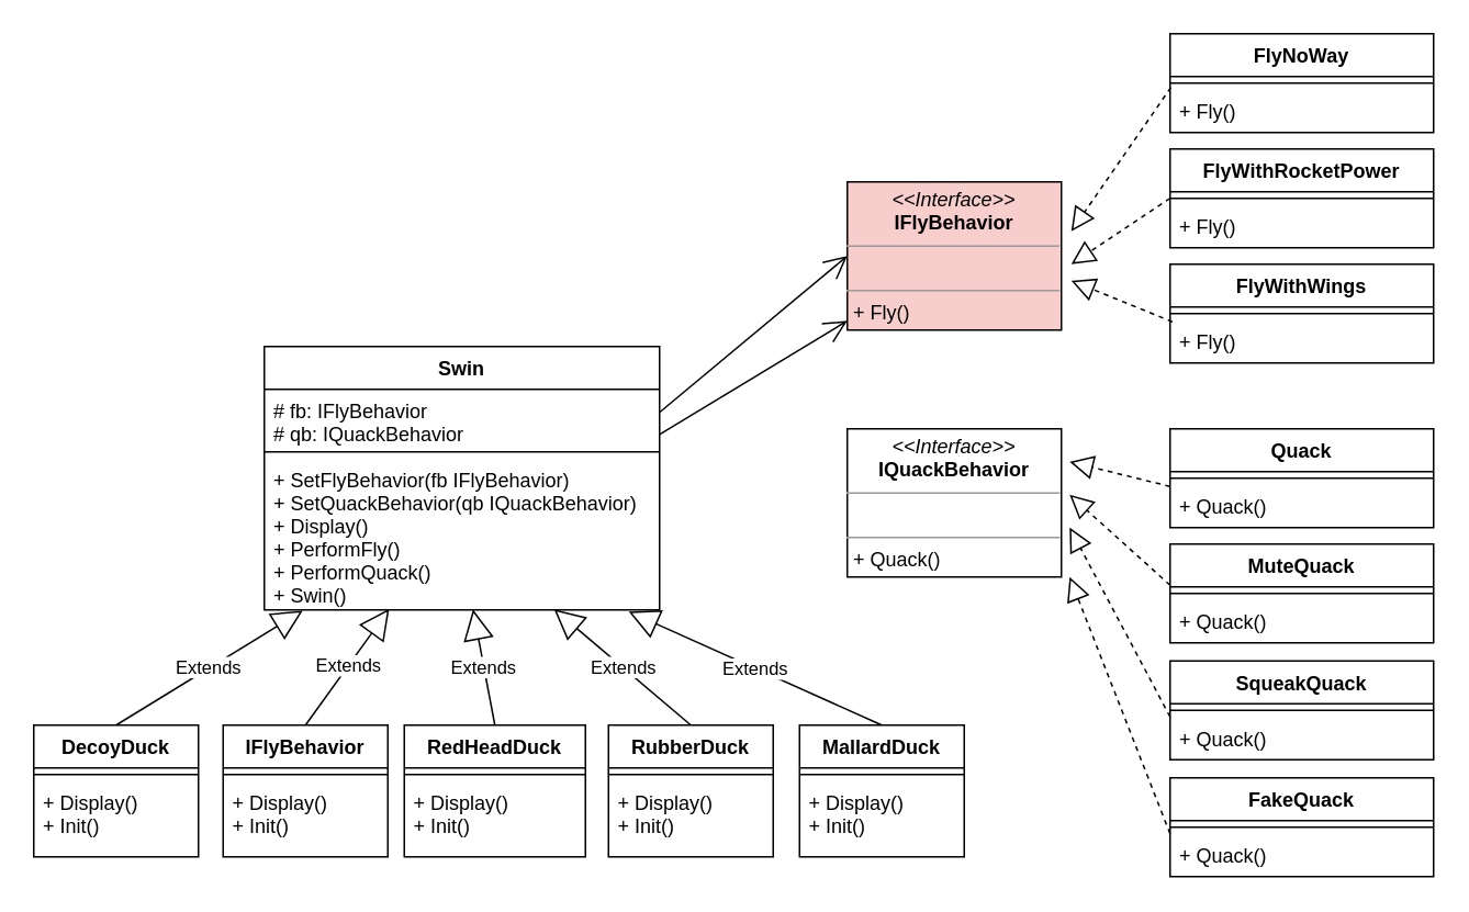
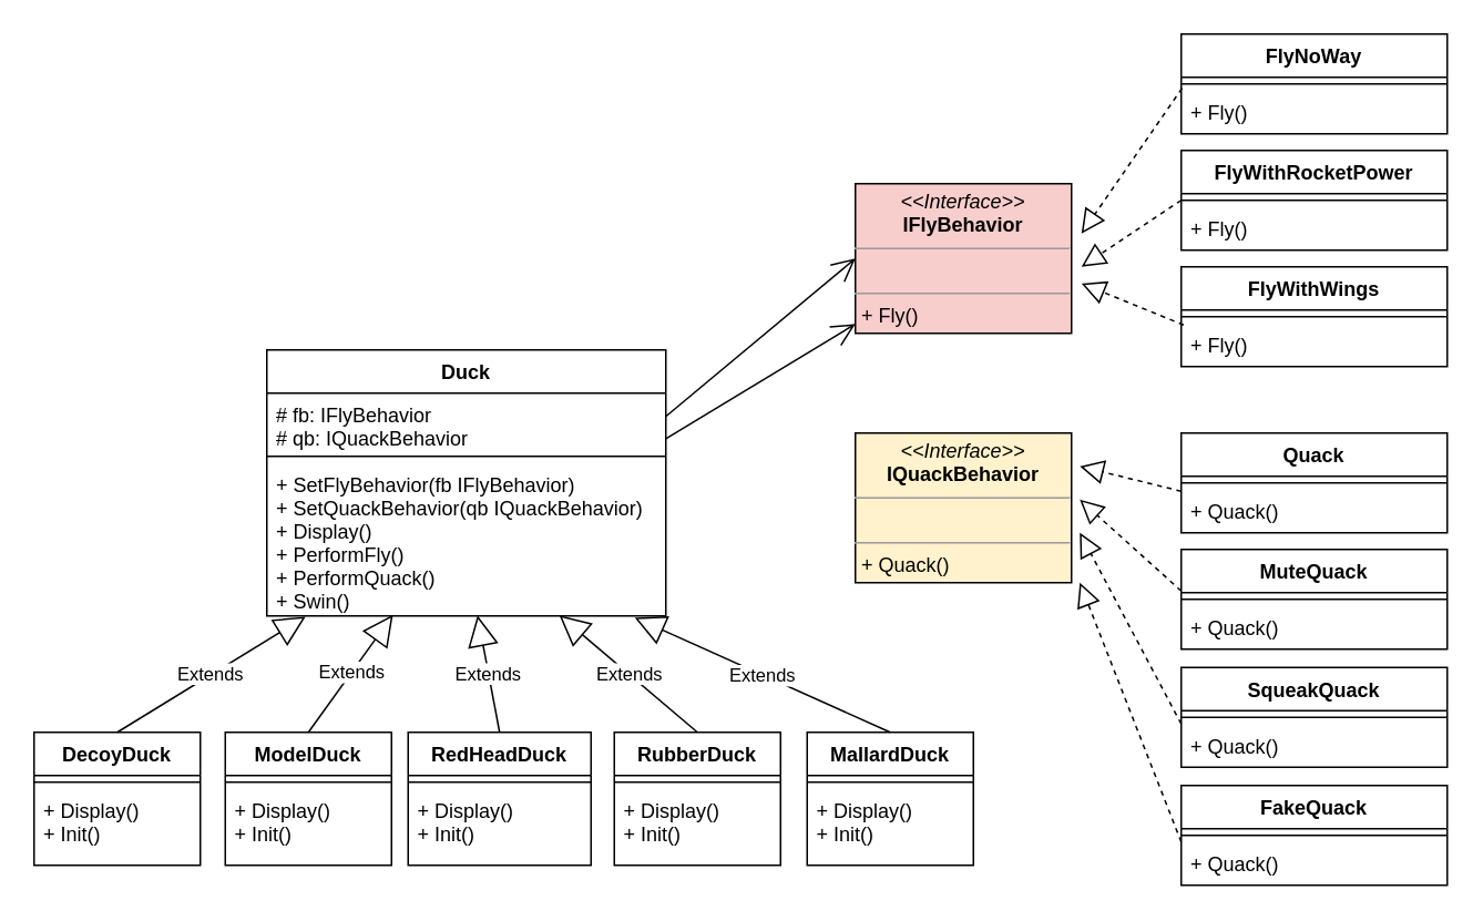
  <mxCell id="0" />
  <mxCell id="1" parent="0" />
  <mxCell id="2" value="&lt;p style=&quot;margin: 0px ; margin-top: 4px ; text-align: center&quot;&gt;&lt;i&gt;&amp;lt;&amp;lt;Interface&amp;gt;&amp;gt;&lt;/i&gt;&lt;br&gt;&lt;b&gt;IFlyBehavior&lt;/b&gt;&lt;/p&gt;&lt;hr size=&quot;1&quot;&gt;&lt;p style=&quot;margin: 0px ; margin-left: 4px&quot;&gt;&lt;br&gt;&lt;/p&gt;&lt;hr size=&quot;1&quot;&gt;&lt;p style=&quot;margin: 0px ; margin-left: 4px&quot;&gt;+ Fly()&lt;/p&gt;" style="verticalAlign=top;align=left;overflow=fill;fontSize=12;fontFamily=Helvetica;html=1;fillColor=#f8cecc;" vertex="1" parent="1"><mxGeometry x="514" y="110" width="130" height="90" as="geometry" /></mxCell>
- <mxCell id="3" value="&lt;p style=&quot;margin: 0px ; margin-top: 4px ; text-align: center&quot;&gt;&lt;i&gt;&amp;lt;&amp;lt;Interface&amp;gt;&amp;gt;&lt;/i&gt;&lt;br&gt;&lt;b&gt;IQuackBehavior&lt;/b&gt;&lt;/p&gt;&lt;hr size=&quot;1&quot;&gt;&lt;p style=&quot;margin: 0px ; margin-left: 4px&quot;&gt;&lt;br&gt;&lt;/p&gt;&lt;hr size=&quot;1&quot;&gt;&lt;p style=&quot;margin: 0px ; margin-left: 4px&quot;&gt;+ Quack()&lt;/p&gt;" style="verticalAlign=top;align=left;overflow=fill;fontSize=12;fontFamily=Helvetica;html=1;" vertex="1" parent="1"><mxGeometry x="514" y="260" width="130" height="90" as="geometry" /></mxCell>
+ <mxCell id="3" value="&lt;p style=&quot;margin: 0px ; margin-top: 4px ; text-align: center&quot;&gt;&lt;i&gt;&amp;lt;&amp;lt;Interface&amp;gt;&amp;gt;&lt;/i&gt;&lt;br&gt;&lt;b&gt;IQuackBehavior&lt;/b&gt;&lt;/p&gt;&lt;hr size=&quot;1&quot;&gt;&lt;p style=&quot;margin: 0px ; margin-left: 4px&quot;&gt;&lt;br&gt;&lt;/p&gt;&lt;hr size=&quot;1&quot;&gt;&lt;p style=&quot;margin: 0px ; margin-left: 4px&quot;&gt;+ Quack()&lt;/p&gt;" style="verticalAlign=top;align=left;overflow=fill;fontSize=12;fontFamily=Helvetica;html=1;fillColor=#fff2cc;" vertex="1" parent="1"><mxGeometry x="514" y="260" width="130" height="90" as="geometry" /></mxCell>
  <mxCell id="4" value="FlyNoWay" style="swimlane;fontStyle=1;align=center;verticalAlign=top;childLayout=stackLayout;horizontal=1;startSize=26;horizontalStack=0;resizeParent=1;resizeParentMax=0;resizeLast=0;collapsible=1;marginBottom=0;" vertex="1" parent="1"><mxGeometry x="710" y="20" width="160" height="60" as="geometry" /></mxCell>
  <mxCell id="5" value="" style="line;strokeWidth=1;fillColor=none;align=left;verticalAlign=middle;spacingTop=-1;spacingLeft=3;spacingRight=3;rotatable=0;labelPosition=right;points=[];portConstraint=eastwest;" vertex="1" parent="4"><mxGeometry y="26" width="160" height="8" as="geometry" /></mxCell>
  <mxCell id="6" value="+ Fly()" style="text;strokeColor=none;fillColor=none;align=left;verticalAlign=top;spacingLeft=4;spacingRight=4;overflow=hidden;rotatable=0;points=[[0,0.5],[1,0.5]];portConstraint=eastwest;" vertex="1" parent="4"><mxGeometry y="34" width="160" height="26" as="geometry" /></mxCell>
  <mxCell id="7" value="FlyWithRocketPower" style="swimlane;fontStyle=1;align=center;verticalAlign=top;childLayout=stackLayout;horizontal=1;startSize=26;horizontalStack=0;resizeParent=1;resizeParentMax=0;resizeLast=0;collapsible=1;marginBottom=0;" vertex="1" parent="1"><mxGeometry x="710" y="90" width="160" height="60" as="geometry" /></mxCell>
  <mxCell id="8" value="" style="line;strokeWidth=1;fillColor=none;align=left;verticalAlign=middle;spacingTop=-1;spacingLeft=3;spacingRight=3;rotatable=0;labelPosition=right;points=[];portConstraint=eastwest;" vertex="1" parent="7"><mxGeometry y="26" width="160" height="8" as="geometry" /></mxCell>
  <mxCell id="9" value="+ Fly()" style="text;strokeColor=none;fillColor=none;align=left;verticalAlign=top;spacingLeft=4;spacingRight=4;overflow=hidden;rotatable=0;points=[[0,0.5],[1,0.5]];portConstraint=eastwest;" vertex="1" parent="7"><mxGeometry y="34" width="160" height="26" as="geometry" /></mxCell>
  <mxCell id="10" value="FlyWithWings" style="swimlane;fontStyle=1;align=center;verticalAlign=top;childLayout=stackLayout;horizontal=1;startSize=26;horizontalStack=0;resizeParent=1;resizeParentMax=0;resizeLast=0;collapsible=1;marginBottom=0;" vertex="1" parent="1"><mxGeometry x="710" y="160" width="160" height="60" as="geometry" /></mxCell>
  <mxCell id="11" value="" style="line;strokeWidth=1;fillColor=none;align=left;verticalAlign=middle;spacingTop=-1;spacingLeft=3;spacingRight=3;rotatable=0;labelPosition=right;points=[];portConstraint=eastwest;" vertex="1" parent="10"><mxGeometry y="26" width="160" height="8" as="geometry" /></mxCell>
  <mxCell id="12" value="+ Fly()" style="text;strokeColor=none;fillColor=none;align=left;verticalAlign=top;spacingLeft=4;spacingRight=4;overflow=hidden;rotatable=0;points=[[0,0.5],[1,0.5]];portConstraint=eastwest;" vertex="1" parent="10"><mxGeometry y="34" width="160" height="26" as="geometry" /></mxCell>
- <mxCell id="13" value="Swin" style="swimlane;fontStyle=1;align=center;verticalAlign=top;childLayout=stackLayout;horizontal=1;startSize=26;horizontalStack=0;resizeParent=1;resizeParentMax=0;resizeLast=0;collapsible=1;marginBottom=0;" vertex="1" parent="1"><mxGeometry x="160" y="210" width="240" height="160" as="geometry" /></mxCell>
+ <mxCell id="13" value="Duck" style="swimlane;fontStyle=1;align=center;verticalAlign=top;childLayout=stackLayout;horizontal=1;startSize=26;horizontalStack=0;resizeParent=1;resizeParentMax=0;resizeLast=0;collapsible=1;marginBottom=0;" vertex="1" parent="1"><mxGeometry x="160" y="210" width="240" height="160" as="geometry" /></mxCell>
  <mxCell id="14" value="# fb: IFlyBehavior&#10;# qb: IQuackBehavior" style="text;strokeColor=none;fillColor=none;align=left;verticalAlign=top;spacingLeft=4;spacingRight=4;overflow=hidden;rotatable=0;points=[[0,0.5],[1,0.5]];portConstraint=eastwest;" vertex="1" parent="13"><mxGeometry y="26" width="240" height="34" as="geometry" /></mxCell>
  <mxCell id="15" value="" style="line;strokeWidth=1;fillColor=none;align=left;verticalAlign=middle;spacingTop=-1;spacingLeft=3;spacingRight=3;rotatable=0;labelPosition=right;points=[];portConstraint=eastwest;" vertex="1" parent="13"><mxGeometry y="60" width="240" height="8" as="geometry" /></mxCell>
  <mxCell id="16" value="+ SetFlyBehavior(fb IFlyBehavior)&#10;+ SetQuackBehavior(qb IQuackBehavior)&#10;+ Display()&#10;+ PerformFly()&#10;+ PerformQuack()&#10;+ Swin()" style="text;strokeColor=none;fillColor=none;align=left;verticalAlign=top;spacingLeft=4;spacingRight=4;overflow=hidden;rotatable=0;points=[[0,0.5],[1,0.5]];portConstraint=eastwest;" vertex="1" parent="13"><mxGeometry y="68" width="240" height="92" as="geometry" /></mxCell>
  <mxCell id="17" value="Quack" style="swimlane;fontStyle=1;align=center;verticalAlign=top;childLayout=stackLayout;horizontal=1;startSize=26;horizontalStack=0;resizeParent=1;resizeParentMax=0;resizeLast=0;collapsible=1;marginBottom=0;" vertex="1" parent="1"><mxGeometry x="710" y="260" width="160" height="60" as="geometry" /></mxCell>
  <mxCell id="18" value="" style="line;strokeWidth=1;fillColor=none;align=left;verticalAlign=middle;spacingTop=-1;spacingLeft=3;spacingRight=3;rotatable=0;labelPosition=right;points=[];portConstraint=eastwest;" vertex="1" parent="17"><mxGeometry y="26" width="160" height="8" as="geometry" /></mxCell>
  <mxCell id="19" value="+ Quack()" style="text;strokeColor=none;fillColor=none;align=left;verticalAlign=top;spacingLeft=4;spacingRight=4;overflow=hidden;rotatable=0;points=[[0,0.5],[1,0.5]];portConstraint=eastwest;" vertex="1" parent="17"><mxGeometry y="34" width="160" height="26" as="geometry" /></mxCell>
  <mxCell id="20" value="MuteQuack" style="swimlane;fontStyle=1;align=center;verticalAlign=top;childLayout=stackLayout;horizontal=1;startSize=26;horizontalStack=0;resizeParent=1;resizeParentMax=0;resizeLast=0;collapsible=1;marginBottom=0;" vertex="1" parent="1"><mxGeometry x="710" y="330" width="160" height="60" as="geometry" /></mxCell>
  <mxCell id="21" value="" style="line;strokeWidth=1;fillColor=none;align=left;verticalAlign=middle;spacingTop=-1;spacingLeft=3;spacingRight=3;rotatable=0;labelPosition=right;points=[];portConstraint=eastwest;" vertex="1" parent="20"><mxGeometry y="26" width="160" height="8" as="geometry" /></mxCell>
  <mxCell id="22" value="+ Quack()" style="text;strokeColor=none;fillColor=none;align=left;verticalAlign=top;spacingLeft=4;spacingRight=4;overflow=hidden;rotatable=0;points=[[0,0.5],[1,0.5]];portConstraint=eastwest;" vertex="1" parent="20"><mxGeometry y="34" width="160" height="26" as="geometry" /></mxCell>
  <mxCell id="23" value="SqueakQuack" style="swimlane;fontStyle=1;align=center;verticalAlign=top;childLayout=stackLayout;horizontal=1;startSize=26;horizontalStack=0;resizeParent=1;resizeParentMax=0;resizeLast=0;collapsible=1;marginBottom=0;" vertex="1" parent="1"><mxGeometry x="710" y="401" width="160" height="60" as="geometry" /></mxCell>
  <mxCell id="24" value="" style="line;strokeWidth=1;fillColor=none;align=left;verticalAlign=middle;spacingTop=-1;spacingLeft=3;spacingRight=3;rotatable=0;labelPosition=right;points=[];portConstraint=eastwest;" vertex="1" parent="23"><mxGeometry y="26" width="160" height="8" as="geometry" /></mxCell>
  <mxCell id="25" value="+ Quack()" style="text;strokeColor=none;fillColor=none;align=left;verticalAlign=top;spacingLeft=4;spacingRight=4;overflow=hidden;rotatable=0;points=[[0,0.5],[1,0.5]];portConstraint=eastwest;" vertex="1" parent="23"><mxGeometry y="34" width="160" height="26" as="geometry" /></mxCell>
  <mxCell id="26" value="FakeQuack" style="swimlane;fontStyle=1;align=center;verticalAlign=top;childLayout=stackLayout;horizontal=1;startSize=26;horizontalStack=0;resizeParent=1;resizeParentMax=0;resizeLast=0;collapsible=1;marginBottom=0;" vertex="1" parent="1"><mxGeometry x="710" y="472" width="160" height="60" as="geometry" /></mxCell>
  <mxCell id="27" value="" style="line;strokeWidth=1;fillColor=none;align=left;verticalAlign=middle;spacingTop=-1;spacingLeft=3;spacingRight=3;rotatable=0;labelPosition=right;points=[];portConstraint=eastwest;" vertex="1" parent="26"><mxGeometry y="26" width="160" height="8" as="geometry" /></mxCell>
  <mxCell id="28" value="+ Quack()" style="text;strokeColor=none;fillColor=none;align=left;verticalAlign=top;spacingLeft=4;spacingRight=4;overflow=hidden;rotatable=0;points=[[0,0.5],[1,0.5]];portConstraint=eastwest;" vertex="1" parent="26"><mxGeometry y="34" width="160" height="26" as="geometry" /></mxCell>
  <mxCell id="29" value="DecoyDuck" style="swimlane;fontStyle=1;align=center;verticalAlign=top;childLayout=stackLayout;horizontal=1;startSize=26;horizontalStack=0;resizeParent=1;resizeParentMax=0;resizeLast=0;collapsible=1;marginBottom=0;" vertex="1" parent="1"><mxGeometry x="20" y="440" width="100" height="80" as="geometry"><mxRectangle x="70" y="520" width="100" height="26" as="alternateBounds" /></mxGeometry></mxCell>
  <mxCell id="30" value="" style="line;strokeWidth=1;fillColor=none;align=left;verticalAlign=middle;spacingTop=-1;spacingLeft=3;spacingRight=3;rotatable=0;labelPosition=right;points=[];portConstraint=eastwest;" vertex="1" parent="29"><mxGeometry y="26" width="100" height="8" as="geometry" /></mxCell>
  <mxCell id="31" value="+ Display()&#10;+ Init()" style="text;strokeColor=none;fillColor=none;align=left;verticalAlign=top;spacingLeft=4;spacingRight=4;overflow=hidden;rotatable=0;points=[[0,0.5],[1,0.5]];portConstraint=eastwest;" vertex="1" parent="29"><mxGeometry y="34" width="100" height="46" as="geometry" /></mxCell>
  <mxCell id="32" value="MallardDuck" style="swimlane;fontStyle=1;align=center;verticalAlign=top;childLayout=stackLayout;horizontal=1;startSize=26;horizontalStack=0;resizeParent=1;resizeParentMax=0;resizeLast=0;collapsible=1;marginBottom=0;" vertex="1" parent="1"><mxGeometry x="485" y="440" width="100" height="80" as="geometry"><mxRectangle x="70" y="520" width="100" height="26" as="alternateBounds" /></mxGeometry></mxCell>
  <mxCell id="33" value="" style="line;strokeWidth=1;fillColor=none;align=left;verticalAlign=middle;spacingTop=-1;spacingLeft=3;spacingRight=3;rotatable=0;labelPosition=right;points=[];portConstraint=eastwest;" vertex="1" parent="32"><mxGeometry y="26" width="100" height="8" as="geometry" /></mxCell>
  <mxCell id="34" value="+ Display()&#10;+ Init()" style="text;strokeColor=none;fillColor=none;align=left;verticalAlign=top;spacingLeft=4;spacingRight=4;overflow=hidden;rotatable=0;points=[[0,0.5],[1,0.5]];portConstraint=eastwest;" vertex="1" parent="32"><mxGeometry y="34" width="100" height="46" as="geometry" /></mxCell>
- <mxCell id="35" value="IFlyBehavior" style="swimlane;fontStyle=1;align=center;verticalAlign=top;childLayout=stackLayout;horizontal=1;startSize=26;horizontalStack=0;resizeParent=1;resizeParentMax=0;resizeLast=0;collapsible=1;marginBottom=0;" vertex="1" parent="1"><mxGeometry x="135" y="440" width="100" height="80" as="geometry"><mxRectangle x="70" y="520" width="100" height="26" as="alternateBounds" /></mxGeometry></mxCell>
+ <mxCell id="35" value="ModelDuck" style="swimlane;fontStyle=1;align=center;verticalAlign=top;childLayout=stackLayout;horizontal=1;startSize=26;horizontalStack=0;resizeParent=1;resizeParentMax=0;resizeLast=0;collapsible=1;marginBottom=0;" vertex="1" parent="1"><mxGeometry x="135" y="440" width="100" height="80" as="geometry"><mxRectangle x="70" y="520" width="100" height="26" as="alternateBounds" /></mxGeometry></mxCell>
  <mxCell id="36" value="" style="line;strokeWidth=1;fillColor=none;align=left;verticalAlign=middle;spacingTop=-1;spacingLeft=3;spacingRight=3;rotatable=0;labelPosition=right;points=[];portConstraint=eastwest;" vertex="1" parent="35"><mxGeometry y="26" width="100" height="8" as="geometry" /></mxCell>
  <mxCell id="37" value="+ Display()&#10;+ Init()" style="text;strokeColor=none;fillColor=none;align=left;verticalAlign=top;spacingLeft=4;spacingRight=4;overflow=hidden;rotatable=0;points=[[0,0.5],[1,0.5]];portConstraint=eastwest;" vertex="1" parent="35"><mxGeometry y="34" width="100" height="46" as="geometry" /></mxCell>
  <mxCell id="38" value="RedHeadDuck" style="swimlane;fontStyle=1;align=center;verticalAlign=top;childLayout=stackLayout;horizontal=1;startSize=26;horizontalStack=0;resizeParent=1;resizeParentMax=0;resizeLast=0;collapsible=1;marginBottom=0;" vertex="1" parent="1"><mxGeometry x="245" y="440" width="110" height="80" as="geometry"><mxRectangle x="70" y="520" width="100" height="26" as="alternateBounds" /></mxGeometry></mxCell>
  <mxCell id="39" value="" style="line;strokeWidth=1;fillColor=none;align=left;verticalAlign=middle;spacingTop=-1;spacingLeft=3;spacingRight=3;rotatable=0;labelPosition=right;points=[];portConstraint=eastwest;" vertex="1" parent="38"><mxGeometry y="26" width="110" height="8" as="geometry" /></mxCell>
  <mxCell id="40" value="+ Display()&#10;+ Init()" style="text;strokeColor=none;fillColor=none;align=left;verticalAlign=top;spacingLeft=4;spacingRight=4;overflow=hidden;rotatable=0;points=[[0,0.5],[1,0.5]];portConstraint=eastwest;" vertex="1" parent="38"><mxGeometry y="34" width="110" height="46" as="geometry" /></mxCell>
  <mxCell id="41" value="RubberDuck" style="swimlane;fontStyle=1;align=center;verticalAlign=top;childLayout=stackLayout;horizontal=1;startSize=26;horizontalStack=0;resizeParent=1;resizeParentMax=0;resizeLast=0;collapsible=1;marginBottom=0;" vertex="1" parent="1"><mxGeometry x="369" y="440" width="100" height="80" as="geometry"><mxRectangle x="70" y="520" width="100" height="26" as="alternateBounds" /></mxGeometry></mxCell>
  <mxCell id="42" value="" style="line;strokeWidth=1;fillColor=none;align=left;verticalAlign=middle;spacingTop=-1;spacingLeft=3;spacingRight=3;rotatable=0;labelPosition=right;points=[];portConstraint=eastwest;" vertex="1" parent="41"><mxGeometry y="26" width="100" height="8" as="geometry" /></mxCell>
  <mxCell id="43" value="+ Display()&#10;+ Init()" style="text;strokeColor=none;fillColor=none;align=left;verticalAlign=top;spacingLeft=4;spacingRight=4;overflow=hidden;rotatable=0;points=[[0,0.5],[1,0.5]];portConstraint=eastwest;" vertex="1" parent="41"><mxGeometry y="34" width="100" height="46" as="geometry" /></mxCell>
  <mxCell id="44" value="" style="endArrow=open;endFill=1;endSize=12;html=1;rounded=0;entryX=0;entryY=0.5;entryDx=0;entryDy=0;" edge="1" parent="1" target="2"><mxGeometry width="160" relative="1" as="geometry"><mxPoint x="400" y="250" as="sourcePoint" /><mxPoint x="560" y="250" as="targetPoint" /></mxGeometry></mxCell>
  <mxCell id="45" value="" style="endArrow=block;dashed=1;endFill=0;endSize=12;html=1;rounded=0;exitX=0.003;exitY=-0.054;exitDx=0;exitDy=0;exitPerimeter=0;" edge="1" parent="1" source="6"><mxGeometry width="160" relative="1" as="geometry"><mxPoint x="700" y="60" as="sourcePoint" /><mxPoint x="650" y="140" as="targetPoint" /></mxGeometry></mxCell>
  <mxCell id="46" value="" style="endArrow=block;dashed=1;endFill=0;endSize=12;html=1;rounded=0;exitX=0;exitY=0.5;exitDx=0;exitDy=0;exitPerimeter=0;" edge="1" parent="1" source="8"><mxGeometry width="160" relative="1" as="geometry"><mxPoint x="710" y="70" as="sourcePoint" /><mxPoint x="650" y="160" as="targetPoint" /></mxGeometry></mxCell>
  <mxCell id="47" value="" style="endArrow=block;dashed=1;endFill=0;endSize=12;html=1;rounded=0;exitX=0.009;exitY=0.038;exitDx=0;exitDy=0;exitPerimeter=0;" edge="1" parent="1" source="12"><mxGeometry width="160" relative="1" as="geometry"><mxPoint x="720" y="80" as="sourcePoint" /><mxPoint x="650" y="170" as="targetPoint" /></mxGeometry></mxCell>
  <mxCell id="48" value="" style="endArrow=block;dashed=1;endFill=0;endSize=12;html=1;rounded=0;exitX=0.009;exitY=0.038;exitDx=0;exitDy=0;exitPerimeter=0;" edge="1" parent="1"><mxGeometry width="160" relative="1" as="geometry"><mxPoint x="710" y="434.988" as="sourcePoint" /><mxPoint x="649" y="320" as="targetPoint" /></mxGeometry></mxCell>
  <mxCell id="49" value="" style="endArrow=block;dashed=1;endFill=0;endSize=12;html=1;rounded=0;exitX=0.009;exitY=0.038;exitDx=0;exitDy=0;exitPerimeter=0;" edge="1" parent="1"><mxGeometry width="160" relative="1" as="geometry"><mxPoint x="710" y="354.988" as="sourcePoint" /><mxPoint x="649" y="300" as="targetPoint" /></mxGeometry></mxCell>
  <mxCell id="50" value="" style="endArrow=block;dashed=1;endFill=0;endSize=12;html=1;rounded=0;exitX=0.009;exitY=0.038;exitDx=0;exitDy=0;exitPerimeter=0;" edge="1" parent="1"><mxGeometry width="160" relative="1" as="geometry"><mxPoint x="710" y="294.988" as="sourcePoint" /><mxPoint x="649" y="280" as="targetPoint" /></mxGeometry></mxCell>
  <mxCell id="51" value="" style="endArrow=block;dashed=1;endFill=0;endSize=12;html=1;rounded=0;exitX=0.009;exitY=0.038;exitDx=0;exitDy=0;exitPerimeter=0;" edge="1" parent="1"><mxGeometry width="160" relative="1" as="geometry"><mxPoint x="710" y="505.988" as="sourcePoint" /><mxPoint x="649" y="350" as="targetPoint" /></mxGeometry></mxCell>
  <mxCell id="52" value="" style="endArrow=open;endFill=1;endSize=12;html=1;rounded=0;exitX=1;exitY=0.808;exitDx=0;exitDy=0;exitPerimeter=0;" edge="1" parent="1" source="14" target="2"><mxGeometry width="160" relative="1" as="geometry"><mxPoint x="400" y="270" as="sourcePoint" /><mxPoint x="524" y="165" as="targetPoint" /></mxGeometry></mxCell>
  <mxCell id="53" value="Extends" style="endArrow=block;endSize=16;endFill=0;html=1;rounded=0;entryX=0.097;entryY=1.005;entryDx=0;entryDy=0;entryPerimeter=0;exitX=0.5;exitY=0;exitDx=0;exitDy=0;" edge="1" parent="1" source="29" target="16"><mxGeometry width="160" relative="1" as="geometry"><mxPoint x="60" y="410" as="sourcePoint" /><mxPoint x="220" y="410" as="targetPoint" /></mxGeometry></mxCell>
  <mxCell id="54" value="Extends" style="endArrow=block;endSize=16;endFill=0;html=1;rounded=0;entryX=0.316;entryY=0.993;entryDx=0;entryDy=0;entryPerimeter=0;exitX=0.5;exitY=0;exitDx=0;exitDy=0;" edge="1" parent="1" source="35" target="16"><mxGeometry width="160" relative="1" as="geometry"><mxPoint x="80" y="450" as="sourcePoint" /><mxPoint x="194.96" y="384.508" as="targetPoint" /></mxGeometry></mxCell>
  <mxCell id="55" value="Extends" style="endArrow=block;endSize=16;endFill=0;html=1;rounded=0;entryX=0.528;entryY=0.997;entryDx=0;entryDy=0;entryPerimeter=0;exitX=0.5;exitY=0;exitDx=0;exitDy=0;" edge="1" parent="1" source="38" target="16"><mxGeometry width="160" relative="1" as="geometry"><mxPoint x="90" y="460" as="sourcePoint" /><mxPoint x="204.96" y="394.508" as="targetPoint" /></mxGeometry></mxCell>
  <mxCell id="56" value="Extends" style="endArrow=block;endSize=16;endFill=0;html=1;rounded=0;entryX=0.733;entryY=0.995;entryDx=0;entryDy=0;entryPerimeter=0;exitX=0.5;exitY=0;exitDx=0;exitDy=0;" edge="1" parent="1" source="41" target="16"><mxGeometry width="160" relative="1" as="geometry"><mxPoint x="100" y="470" as="sourcePoint" /><mxPoint x="214.96" y="404.508" as="targetPoint" /></mxGeometry></mxCell>
  <mxCell id="57" value="Extends" style="endArrow=block;endSize=16;endFill=0;html=1;rounded=0;entryX=0.922;entryY=1.011;entryDx=0;entryDy=0;entryPerimeter=0;exitX=0.5;exitY=0;exitDx=0;exitDy=0;" edge="1" parent="1" source="32" target="16"><mxGeometry width="160" relative="1" as="geometry"><mxPoint x="110" y="480" as="sourcePoint" /><mxPoint x="224.96" y="414.508" as="targetPoint" /></mxGeometry></mxCell>
